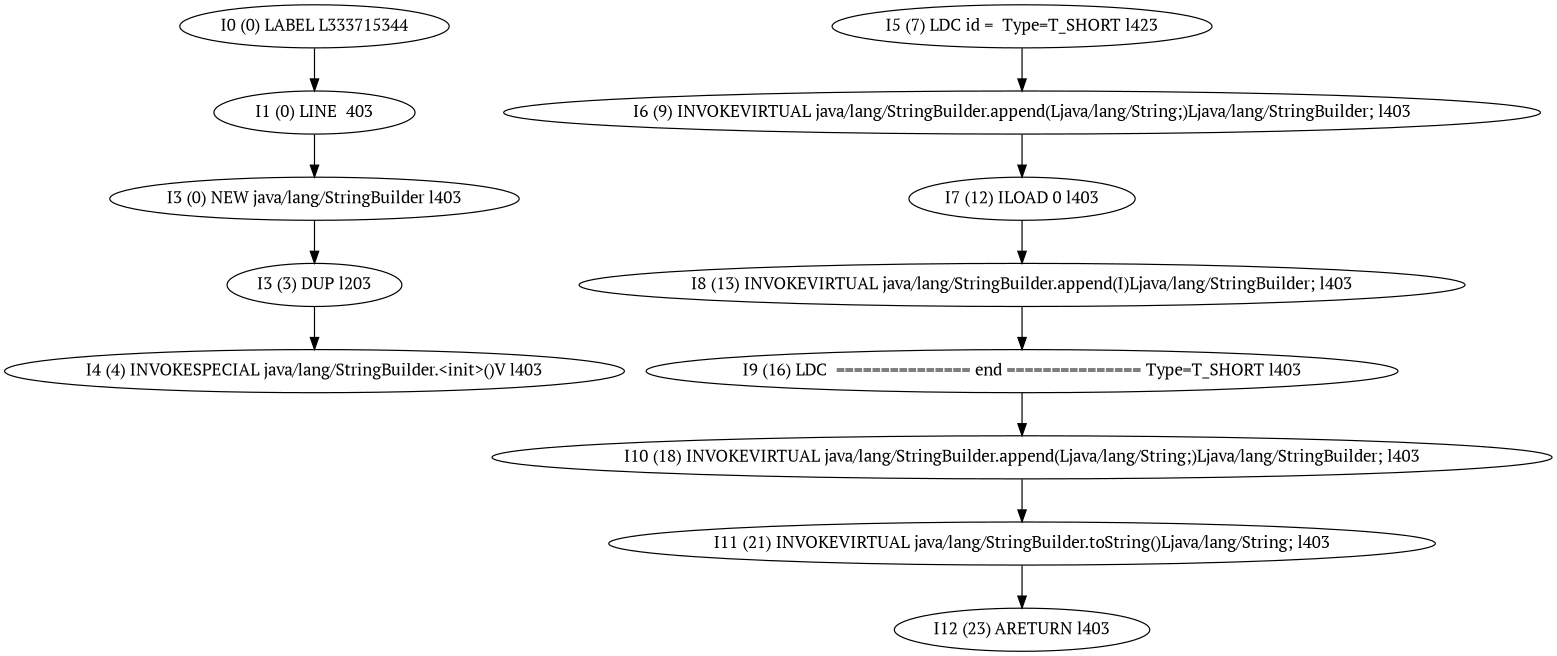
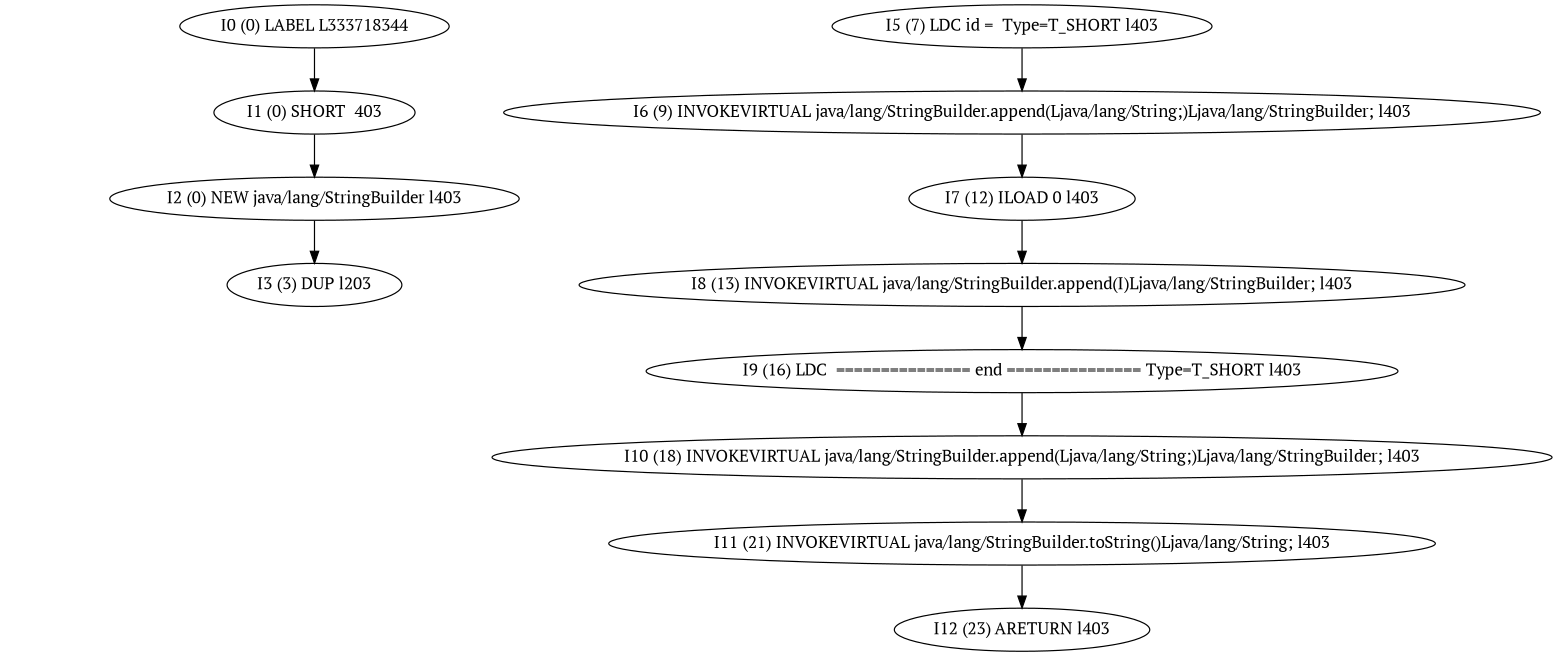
  digraph {
    fontname="PT Serif"
    node [fontname="PT Serif"]
    edge [fontname="PT Serif"]
-   n1 [label="I0 (0) LABEL L333715344"]
-   n2 [label="I1 (0) LINE  403"]
-   n3 [label="I3 (0) NEW java/lang/StringBuilder l403"]
+   n1 [label="I0 (0) LABEL L333718344"]
+   n2 [label="I1 (0) SHORT  403"]
+   n3 [label="I2 (0) NEW java/lang/StringBuilder l403"]
    n4 [label="I3 (3) DUP l203"]
-   n5 [label="I4 (4) INVOKESPECIAL java/lang/StringBuilder.<init>()V l403"]
-   n6 [label="I5 (7) LDC id =  Type=T_SHORT l423"]
+   n6 [label="I5 (7) LDC id =  Type=T_SHORT l403"]
    n7 [label="I6 (9) INVOKEVIRTUAL java/lang/StringBuilder.append(Ljava/lang/String;)Ljava/lang/StringBuilder; l403"]
    n8 [label="I7 (12) ILOAD 0 l403"]
    n9 [label="I8 (13) INVOKEVIRTUAL java/lang/StringBuilder.append(I)Ljava/lang/StringBuilder; l403"]
    n10 [label="I9 (16) LDC  =============== end =============== Type=T_SHORT l403"]
    n11 [label="I10 (18) INVOKEVIRTUAL java/lang/StringBuilder.append(Ljava/lang/String;)Ljava/lang/StringBuilder; l403"]
    n12 [label="I11 (21) INVOKEVIRTUAL java/lang/StringBuilder.toString()Ljava/lang/String; l403"]
    n13 [label="I12 (23) ARETURN l403"]
    n1 -> n2
    n2 -> n3
    n3 -> n4
-   n4 -> n5
    n6 -> n7
    n7 -> n8
    n8 -> n9
    n9 -> n10
    n10 -> n11
    n11 -> n12
    n12 -> n13
  }
